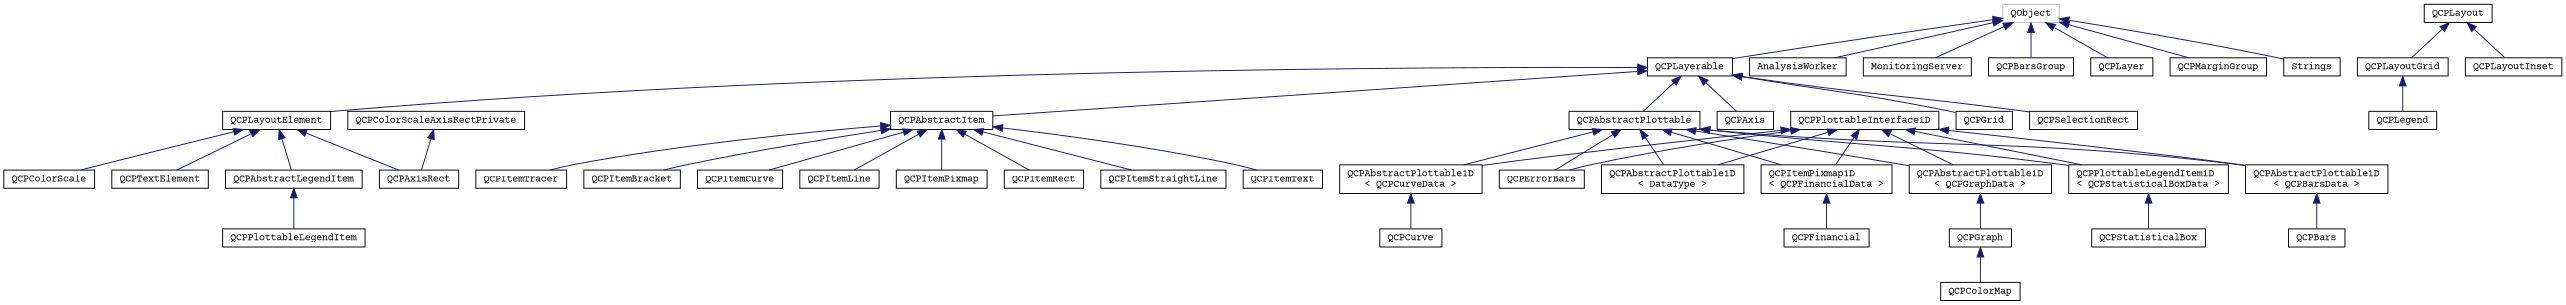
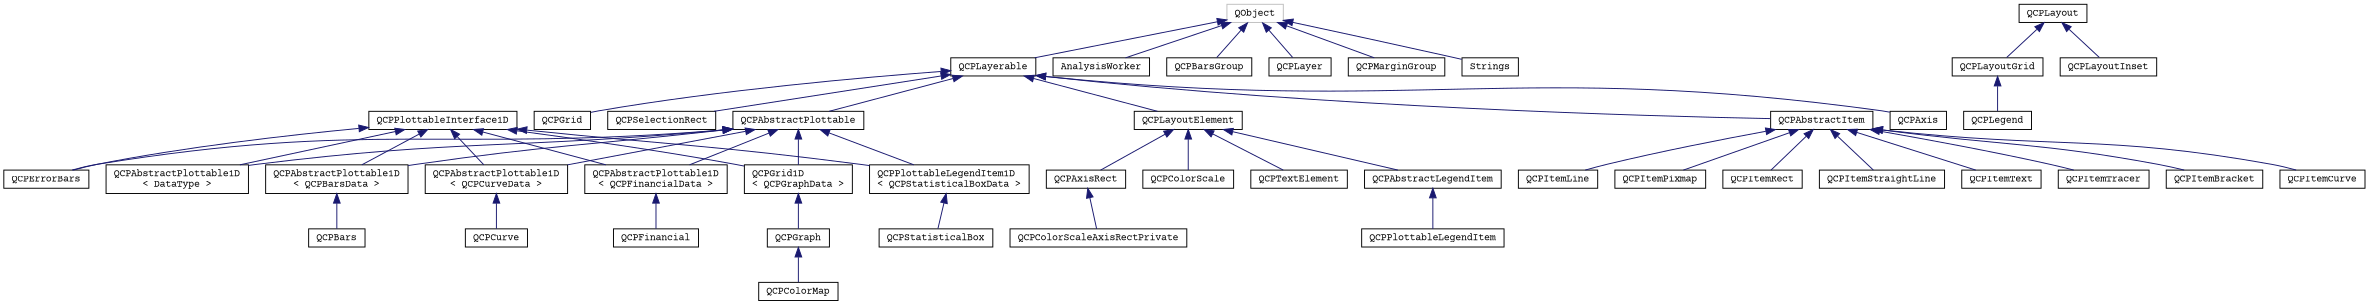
  digraph {
    fontname="Courier Prime"
    rankdir=TB
    node [color=black fillcolor=white fontname="Courier Prime" fontsize=10 shape=record style=filled]
    edge [color=midnightblue dir=back fontname="Courier Prime" fontsize=10 labelfontname=Helvetica labelfontsize=10 style=solid]
    n1 [height=0.2 label=QCPPlottableInterface1D width=0.4]
    n2 [height=0.2 label="QCPAbstractPlottable1D\l\< DataType \>" width=0.4]
    n3 [height=0.2 label="QCPAbstractPlottable1D\l\< QCPBarsData \>" width=0.4]
    n4 [height=0.2 label="QCPAbstractPlottable1D\l\< QCPCurveData \>" width=0.4]
-   n5 [height=0.2 label="QCPItemPixmap1D\l\< QCPFinancialData \>" width=0.4]
-   n6 [height=0.2 label="QCPAbstractPlottable1D\l\< QCPGraphData \>" width=0.4]
+   n5 [height=0.2 label="QCPAbstractPlottable1D\l\< QCPFinancialData \>" width=0.4]
+   n6 [height=0.2 label="QCPGrid1D\l\< QCPGraphData \>" width=0.4]
    n7 [height=0.2 label="QCPPlottableLegendItem1D\l\< QCPStatisticalBoxData \>" width=0.4]
    n8 [height=0.2 label=QCPErrorBars width=0.4]
    n9 [height=0.2 label=QCPBars width=0.4]
    n10 [height=0.2 label=QCPCurve width=0.4]
    n11 [height=0.2 label=QCPFinancial width=0.4]
    n12 [height=0.2 label=QCPGraph width=0.4]
    n13 [height=0.2 label=QCPStatisticalBox width=0.4]
    n14 [height=0.2 label=QCPColorMap width=0.4]
    n15 [color=grey75 height=0.2 label=QObject width=0.4]
    n16 [height=0.2 label=AnalysisWorker width=0.4]
-   n17 [height=0.2 label=MonitoringServer width=0.4]
    n18 [height=0.2 label=QCPBarsGroup width=0.4]
    n19 [height=0.2 label=QCPLayer width=0.4]
    n20 [height=0.2 label=QCPLayerable width=0.4]
    n21 [height=0.2 label=QCPMarginGroup width=0.4]
    n22 [height=0.2 label=Strings width=0.4]
    n23 [height=0.2 label=QCPAbstractItem width=0.4]
    n24 [height=0.2 label=QCPAbstractPlottable width=0.4]
    n25 [height=0.2 label=QCPAxis width=0.4]
    n26 [height=0.2 label=QCPGrid width=0.4]
    n27 [height=0.2 label=QCPLayoutElement width=0.4]
    n28 [height=0.2 label=QCPSelectionRect width=0.4]
    n29 [height=0.2 label=QCPItemBracket width=0.4]
    n30 [height=0.2 label=QCPItemCurve width=0.4]
    n31 [height=0.2 label=QCPItemLine width=0.4]
    n32 [height=0.2 label=QCPItemPixmap width=0.4]
    n33 [height=0.2 label=QCPItemRect width=0.4]
    n34 [height=0.2 label=QCPItemStraightLine width=0.4]
    n35 [height=0.2 label=QCPItemText width=0.4]
    n36 [height=0.2 label=QCPItemTracer width=0.4]
    n37 [height=0.2 label=QCPAbstractLegendItem width=0.4]
    n38 [height=0.2 label=QCPAxisRect width=0.4]
    n39 [height=0.2 label=QCPColorScale width=0.4]
    n40 [height=0.2 label=QCPTextElement width=0.4]
    n41 [height=0.2 label=QCPPlottableLegendItem width=0.4]
    n42 [height=0.2 label=QCPColorScaleAxisRectPrivate width=0.4]
    n43 [height=0.2 label=QCPLayout width=0.4]
    n44 [height=0.2 label=QCPLayoutGrid width=0.4]
    n45 [height=0.2 label=QCPLayoutInset width=0.4]
    n46 [height=0.2 label=QCPLegend width=0.4]
    n1 -> n2
    n1 -> n3
    n1 -> n4
    n1 -> n5
    n1 -> n6
    n1 -> n7
    n1 -> n8
    n3 -> n9
    n4 -> n10
    n5 -> n11
    n6 -> n12
    n7 -> n13
    n12 -> n14
    n15 -> n16
-   n15 -> n17
    n15 -> n18
    n15 -> n19
    n15 -> n20
    n15 -> n21
    n15 -> n22
    n20 -> n23
    n20 -> n24
    n20 -> n25
    n20 -> n26
    n20 -> n27
    n20 -> n28
    n23 -> n29
    n23 -> n30
    n23 -> n31
    n23 -> n32
    n23 -> n33
    n23 -> n34
    n23 -> n35
    n23 -> n36
    n24 -> n2
    n24 -> n3
    n24 -> n4
    n24 -> n5
    n24 -> n6
    n24 -> n7
    n24 -> n8
    n27 -> n37
    n27 -> n38
    n27 -> n39
    n27 -> n40
    n37 -> n41
-   n42 -> n38
+   n38 -> n42
    n43 -> n44
    n43 -> n45
    n44 -> n46
  }
